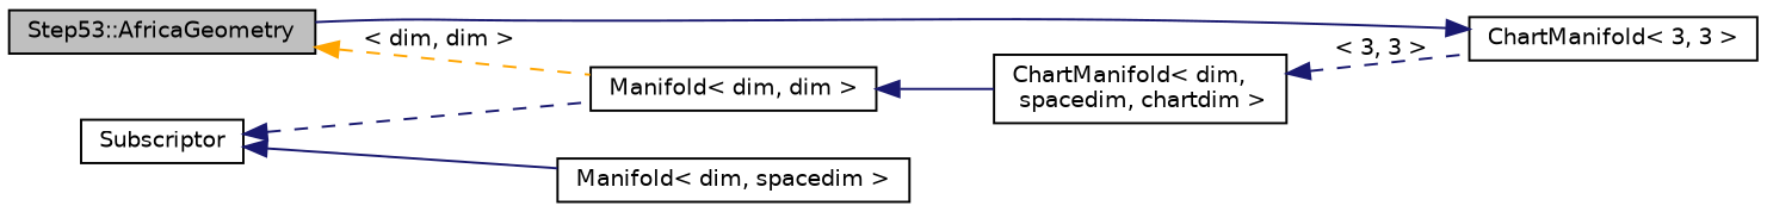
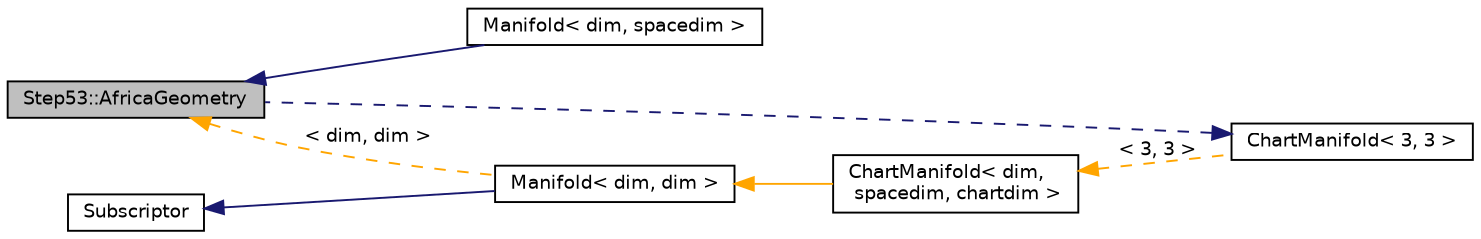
  digraph {
    rankdir=LR
    node [color=black fillcolor=white fontname=Helvetica fontsize=10 shape=record style=filled]
    edge [color=midnightblue dir=back fontname=Helvetica fontsize=10 labelfontname=Helvetica labelfontsize=10 style=solid]
    n1 [fillcolor=grey75 fontcolor=black height=0.2 label="Step53::AfricaGeometry" width=0.4]
    n2 [height=0.2 label="Manifold\< dim, dim \>" width=0.4]
    n3 [height=0.2 label="ChartManifold\< 3, 3 \>" width=0.4]
    n4 [height=0.2 label="Manifold\< dim, spacedim \>" width=0.4]
    n5 [height=0.2 label="ChartManifold\< dim,\l spacedim, chartdim \>" width=0.4]
    n6 [height=0.2 label=Subscriptor width=0.4]
    n1 -> n2 [color=orange label=" \< dim, dim \>" style=dashed]
-   n2 -> n5
-   n3 -> n1
-   n5 -> n3 [label=" \< 3, 3 \>" style=dashed]
-   n6 -> n2 [style=dashed]
-   n6 -> n4
+   n2 -> n5 [color=orange]
+   n3 -> n1 [style=dashed]
+   n5 -> n3 [color=orange label=" \< 3, 3 \>" style=dashed]
+   n6 -> n2
+   n1 -> n4
  }
